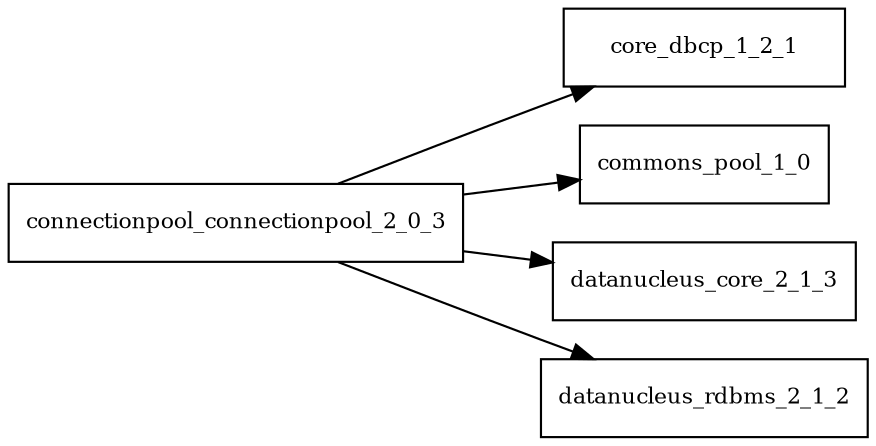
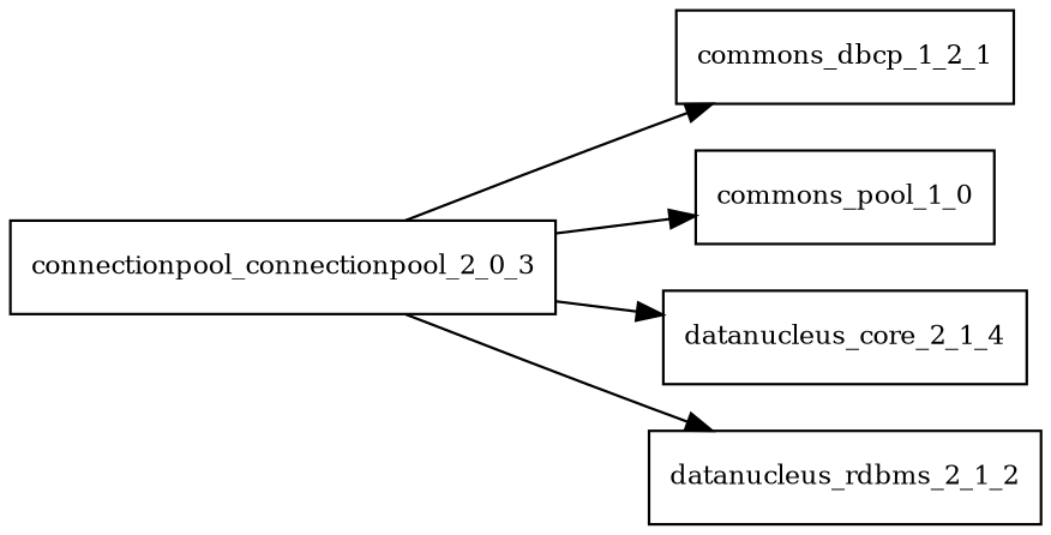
  digraph {
    rankdir=LR
    node [fontsize=10.0 shape=box]
    n1 [label=connectionpool_connectionpool_2_0_3]
-   commons_dbcp_1_2_1 [label=core_dbcp_1_2_1]
+   commons_dbcp_1_2_1
    n3 [label=commons_pool_1_0]
-   datanucleus_core_2_1_3
+   datanucleus_core_2_1_3 [label=datanucleus_core_2_1_4]
    datanucleus_rdbms_2_1_2
    n1 -> commons_dbcp_1_2_1
    n1 -> n3
    n1 -> datanucleus_core_2_1_3
    n1 -> datanucleus_rdbms_2_1_2
  }
